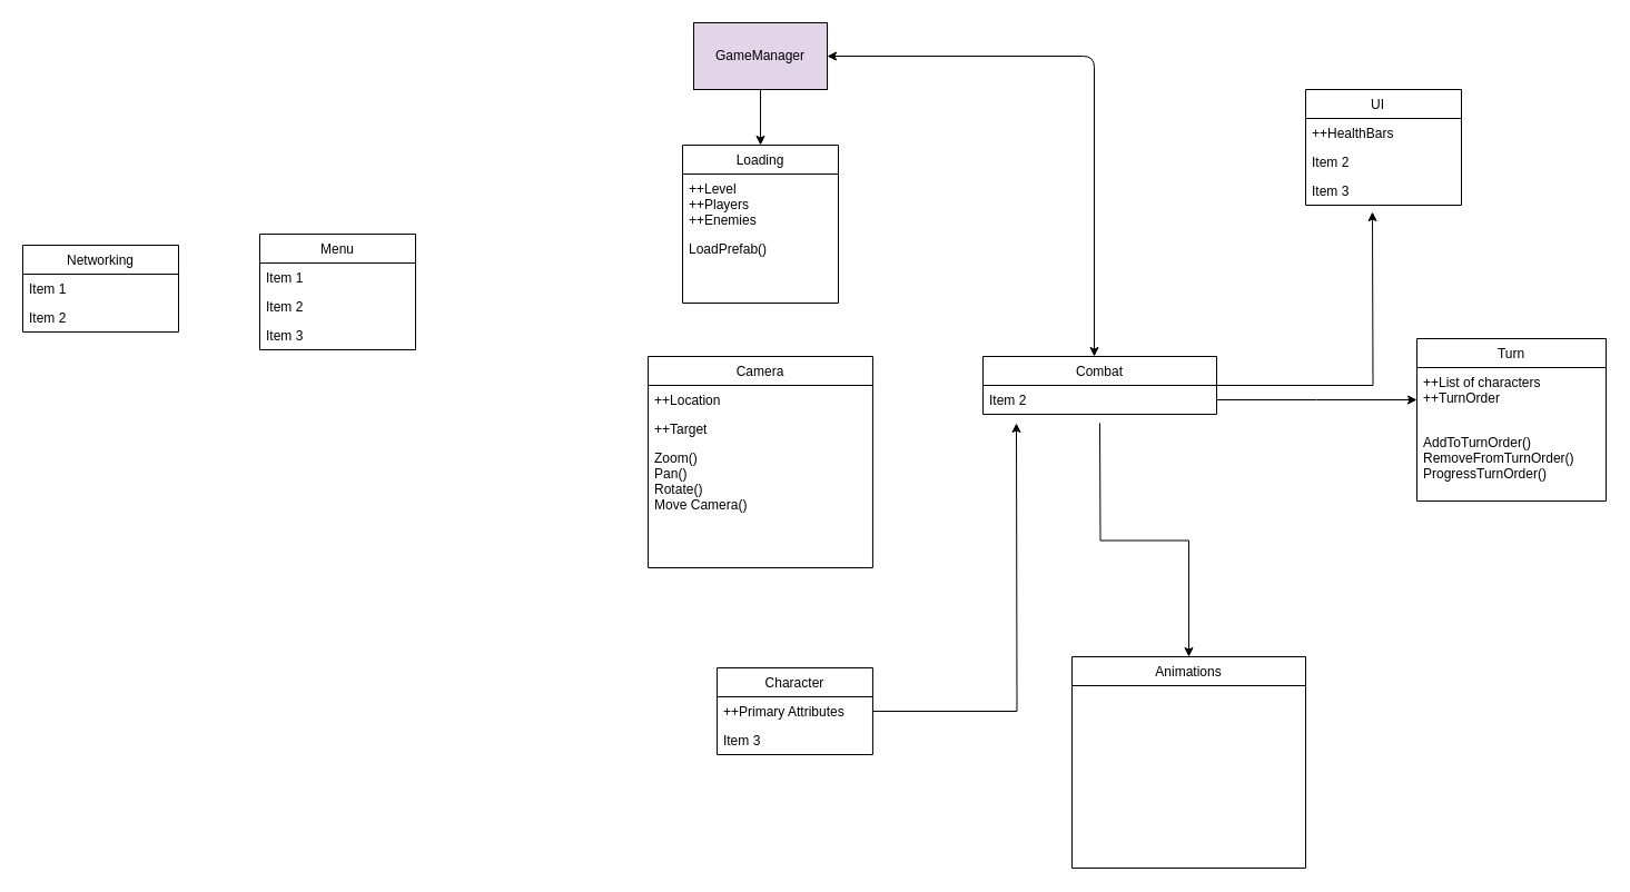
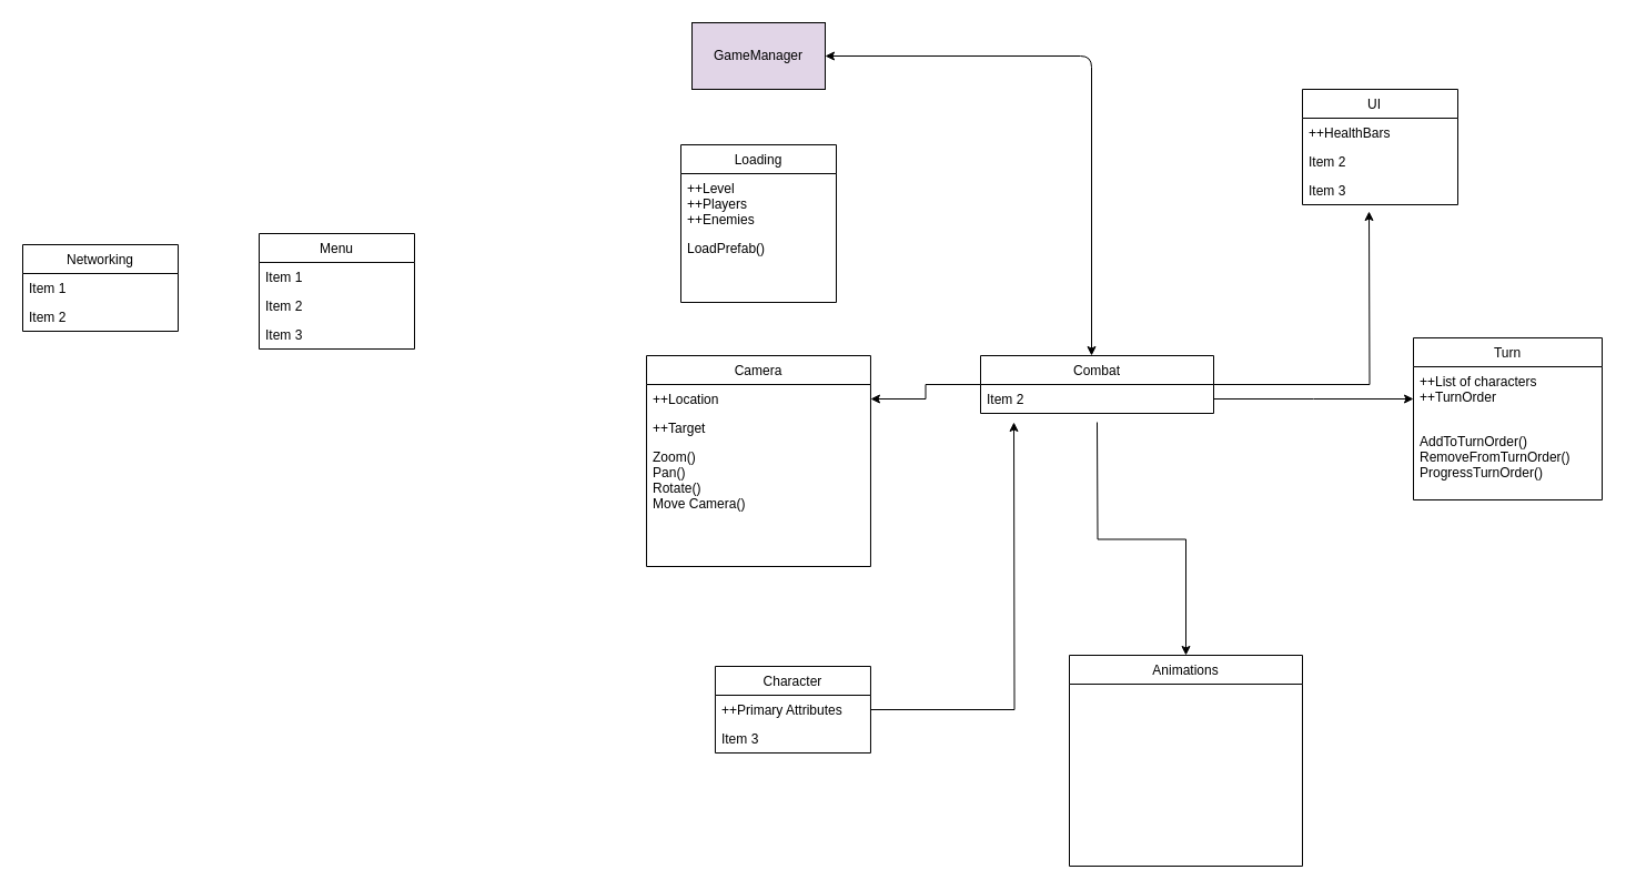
  <mxCell id="0" />
  <mxCell id="1" parent="0" />
  <mxCell id="2" value="Camera" style="swimlane;fontStyle=0;childLayout=stackLayout;horizontal=1;startSize=26;horizontalStack=0;resizeParent=1;resizeParentMax=0;resizeLast=0;collapsible=1;marginBottom=0;" parent="1" vertex="1"><mxGeometry x="582.04" y="320" width="201.92" height="190" as="geometry" /></mxCell>
  <mxCell id="3" value="++Location" style="text;strokeColor=none;fillColor=none;align=left;verticalAlign=top;spacingLeft=4;spacingRight=4;overflow=hidden;rotatable=0;points=[[0,0.5],[1,0.5]];portConstraint=eastwest;" parent="2" vertex="1"><mxGeometry y="26" width="201.92" height="26" as="geometry" /></mxCell>
  <mxCell id="4" value="++Target" style="text;strokeColor=none;fillColor=none;align=left;verticalAlign=top;spacingLeft=4;spacingRight=4;overflow=hidden;rotatable=0;points=[[0,0.5],[1,0.5]];portConstraint=eastwest;" parent="2" vertex="1"><mxGeometry y="52" width="201.92" height="26" as="geometry" /></mxCell>
  <mxCell id="5" value="Zoom()&#10;Pan()&#10;Rotate()&#10;Move Camera()" style="text;strokeColor=none;fillColor=none;align=left;verticalAlign=top;spacingLeft=4;spacingRight=4;overflow=hidden;rotatable=0;points=[[0,0.5],[1,0.5]];portConstraint=eastwest;" parent="2" vertex="1"><mxGeometry y="78" width="201.92" height="112" as="geometry" /></mxCell>
- <mxCell id="6" style="edgeStyle=orthogonalEdgeStyle;rounded=0;orthogonalLoop=1;jettySize=auto;html=1;entryX=0.5;entryY=0;entryDx=0;entryDy=0;" parent="1" source="7" target="34" edge="1"><mxGeometry relative="1" as="geometry" /></mxCell>
  <mxCell id="7" value="GameManager" style="rounded=0;whiteSpace=wrap;html=1;fillColor=#e1d5e7;" parent="1" vertex="1"><mxGeometry x="623" y="20" width="120" height="60" as="geometry" /></mxCell>
  <mxCell id="8" style="edgeStyle=orthogonalEdgeStyle;rounded=0;orthogonalLoop=1;jettySize=auto;html=1;entryX=0.5;entryY=0;entryDx=0;entryDy=0;" parent="1" target="9" edge="1"><mxGeometry relative="1" as="geometry"><mxPoint x="988" y="380" as="sourcePoint" /></mxGeometry></mxCell>
  <mxCell id="9" value="Animations" style="swimlane;fontStyle=0;childLayout=stackLayout;horizontal=1;startSize=26;horizontalStack=0;resizeParent=1;resizeParentMax=0;resizeLast=0;collapsible=1;marginBottom=0;" parent="1" vertex="1"><mxGeometry x="963" y="590" width="210" height="190" as="geometry" /></mxCell>
+ <mxCell id="10" style="edgeStyle=orthogonalEdgeStyle;rounded=0;orthogonalLoop=1;jettySize=auto;html=1;entryX=1;entryY=0.5;entryDx=0;entryDy=0;" parent="1" source="12" target="3" edge="1"><mxGeometry relative="1" as="geometry" /></mxCell>
  <mxCell id="11" style="edgeStyle=orthogonalEdgeStyle;rounded=0;orthogonalLoop=1;jettySize=auto;html=1;" parent="1" source="12" edge="1"><mxGeometry relative="1" as="geometry"><mxPoint x="1233" y="190" as="targetPoint" /></mxGeometry></mxCell>
  <mxCell id="12" value="Combat" style="swimlane;fontStyle=0;childLayout=stackLayout;horizontal=1;startSize=26;horizontalStack=0;resizeParent=1;resizeParentMax=0;resizeLast=0;collapsible=1;marginBottom=0;" parent="1" vertex="1"><mxGeometry x="883" y="320" width="210" height="52" as="geometry" /></mxCell>
  <mxCell id="13" value="Item 2" style="text;strokeColor=none;fillColor=none;align=left;verticalAlign=top;spacingLeft=4;spacingRight=4;overflow=hidden;rotatable=0;points=[[0,0.5],[1,0.5]];portConstraint=eastwest;" parent="12" vertex="1"><mxGeometry y="26" width="210" height="26" as="geometry" /></mxCell>
  <mxCell id="14" style="edgeStyle=orthogonalEdgeStyle;rounded=0;orthogonalLoop=1;jettySize=auto;html=1;" parent="1" source="13" edge="1"><mxGeometry relative="1" as="geometry"><mxPoint x="1273" y="359" as="targetPoint" /></mxGeometry></mxCell>
  <mxCell id="15" value="Turn" style="swimlane;fontStyle=0;childLayout=stackLayout;horizontal=1;startSize=26;horizontalStack=0;resizeParent=1;resizeParentMax=0;resizeLast=0;collapsible=1;marginBottom=0;" parent="1" vertex="1"><mxGeometry x="1273" y="304" width="170" height="146" as="geometry" /></mxCell>
  <mxCell id="16" value="++List of characters&#10;++TurnOrder" style="text;strokeColor=none;fillColor=none;align=left;verticalAlign=top;spacingLeft=4;spacingRight=4;overflow=hidden;rotatable=0;points=[[0,0.5],[1,0.5]];portConstraint=eastwest;" parent="15" vertex="1"><mxGeometry y="26" width="170" height="54" as="geometry" /></mxCell>
  <mxCell id="17" value="AddToTurnOrder()&#10;RemoveFromTurnOrder()&#10;ProgressTurnOrder()&#10;" style="text;strokeColor=none;fillColor=none;align=left;verticalAlign=top;spacingLeft=4;spacingRight=4;overflow=hidden;rotatable=0;points=[[0,0.5],[1,0.5]];portConstraint=eastwest;" parent="15" vertex="1"><mxGeometry y="80" width="170" height="66" as="geometry" /></mxCell>
  <mxCell id="18" value="" style="endArrow=classic;startArrow=classic;html=1;" parent="1" edge="1"><mxGeometry width="50" height="50" relative="1" as="geometry"><mxPoint x="983" y="320" as="sourcePoint" /><mxPoint x="743" y="50" as="targetPoint" /><Array as="points"><mxPoint x="983" y="50" /></Array></mxGeometry></mxCell>
  <mxCell id="19" style="edgeStyle=orthogonalEdgeStyle;rounded=0;orthogonalLoop=1;jettySize=auto;html=1;" parent="1" source="20" edge="1"><mxGeometry relative="1" as="geometry"><mxPoint x="913" y="380" as="targetPoint" /></mxGeometry></mxCell>
  <mxCell id="20" value="Character" style="swimlane;fontStyle=0;childLayout=stackLayout;horizontal=1;startSize=26;horizontalStack=0;resizeParent=1;resizeParentMax=0;resizeLast=0;collapsible=1;marginBottom=0;" parent="1" vertex="1"><mxGeometry x="643.96" y="600" width="140" height="78" as="geometry" /></mxCell>
  <mxCell id="21" value="++Primary Attributes" style="text;strokeColor=none;fillColor=none;align=left;verticalAlign=top;spacingLeft=4;spacingRight=4;overflow=hidden;rotatable=0;points=[[0,0.5],[1,0.5]];portConstraint=eastwest;" parent="20" vertex="1"><mxGeometry y="26" width="140" height="26" as="geometry" /></mxCell>
  <mxCell id="22" value="Item 3" style="text;strokeColor=none;fillColor=none;align=left;verticalAlign=top;spacingLeft=4;spacingRight=4;overflow=hidden;rotatable=0;points=[[0,0.5],[1,0.5]];portConstraint=eastwest;" parent="20" vertex="1"><mxGeometry y="52" width="140" height="26" as="geometry" /></mxCell>
  <mxCell id="23" value="UI   " style="swimlane;fontStyle=0;childLayout=stackLayout;horizontal=1;startSize=26;horizontalStack=0;resizeParent=1;resizeParentMax=0;resizeLast=0;collapsible=1;marginBottom=0;" parent="1" vertex="1"><mxGeometry x="1173" y="80" width="140" height="104" as="geometry" /></mxCell>
  <mxCell id="24" value="++HealthBars" style="text;strokeColor=none;fillColor=none;align=left;verticalAlign=top;spacingLeft=4;spacingRight=4;overflow=hidden;rotatable=0;points=[[0,0.5],[1,0.5]];portConstraint=eastwest;" parent="23" vertex="1"><mxGeometry y="26" width="140" height="26" as="geometry" /></mxCell>
  <mxCell id="25" value="Item 2" style="text;strokeColor=none;fillColor=none;align=left;verticalAlign=top;spacingLeft=4;spacingRight=4;overflow=hidden;rotatable=0;points=[[0,0.5],[1,0.5]];portConstraint=eastwest;" parent="23" vertex="1"><mxGeometry y="52" width="140" height="26" as="geometry" /></mxCell>
  <mxCell id="26" value="Item 3" style="text;strokeColor=none;fillColor=none;align=left;verticalAlign=top;spacingLeft=4;spacingRight=4;overflow=hidden;rotatable=0;points=[[0,0.5],[1,0.5]];portConstraint=eastwest;" parent="23" vertex="1"><mxGeometry y="78" width="140" height="26" as="geometry" /></mxCell>
  <mxCell id="27" value="Networking" style="swimlane;fontStyle=0;childLayout=stackLayout;horizontal=1;startSize=26;horizontalStack=0;resizeParent=1;resizeParentMax=0;resizeLast=0;collapsible=1;marginBottom=0;" parent="1" vertex="1"><mxGeometry x="20" y="220" width="140" height="78" as="geometry" /></mxCell>
  <mxCell id="28" value="Item 1" style="text;strokeColor=none;fillColor=none;align=left;verticalAlign=top;spacingLeft=4;spacingRight=4;overflow=hidden;rotatable=0;points=[[0,0.5],[1,0.5]];portConstraint=eastwest;" parent="27" vertex="1"><mxGeometry y="26" width="140" height="26" as="geometry" /></mxCell>
  <mxCell id="29" value="Item 2" style="text;strokeColor=none;fillColor=none;align=left;verticalAlign=top;spacingLeft=4;spacingRight=4;overflow=hidden;rotatable=0;points=[[0,0.5],[1,0.5]];portConstraint=eastwest;" parent="27" vertex="1"><mxGeometry y="52" width="140" height="26" as="geometry" /></mxCell>
  <mxCell id="30" value="Menu" style="swimlane;fontStyle=0;childLayout=stackLayout;horizontal=1;startSize=26;horizontalStack=0;resizeParent=1;resizeParentMax=0;resizeLast=0;collapsible=1;marginBottom=0;" parent="1" vertex="1"><mxGeometry x="233" y="210" width="140" height="104" as="geometry" /></mxCell>
  <mxCell id="31" value="Item 1" style="text;strokeColor=none;fillColor=none;align=left;verticalAlign=top;spacingLeft=4;spacingRight=4;overflow=hidden;rotatable=0;points=[[0,0.5],[1,0.5]];portConstraint=eastwest;" parent="30" vertex="1"><mxGeometry y="26" width="140" height="26" as="geometry" /></mxCell>
  <mxCell id="32" value="Item 2" style="text;strokeColor=none;fillColor=none;align=left;verticalAlign=top;spacingLeft=4;spacingRight=4;overflow=hidden;rotatable=0;points=[[0,0.5],[1,0.5]];portConstraint=eastwest;" parent="30" vertex="1"><mxGeometry y="52" width="140" height="26" as="geometry" /></mxCell>
  <mxCell id="33" value="Item 3" style="text;strokeColor=none;fillColor=none;align=left;verticalAlign=top;spacingLeft=4;spacingRight=4;overflow=hidden;rotatable=0;points=[[0,0.5],[1,0.5]];portConstraint=eastwest;" parent="30" vertex="1"><mxGeometry y="78" width="140" height="26" as="geometry" /></mxCell>
  <mxCell id="34" value="Loading" style="swimlane;fontStyle=0;childLayout=stackLayout;horizontal=1;startSize=26;horizontalStack=0;resizeParent=1;resizeParentMax=0;resizeLast=0;collapsible=1;marginBottom=0;" parent="1" vertex="1"><mxGeometry x="613" y="130" width="140" height="142" as="geometry" /></mxCell>
  <mxCell id="35" value="++Level&#10;++Players&#10;++Enemies" style="text;strokeColor=none;fillColor=none;align=left;verticalAlign=top;spacingLeft=4;spacingRight=4;overflow=hidden;rotatable=0;points=[[0,0.5],[1,0.5]];portConstraint=eastwest;" parent="34" vertex="1"><mxGeometry y="26" width="140" height="54" as="geometry" /></mxCell>
  <mxCell id="36" value="LoadPrefab()" style="text;strokeColor=none;fillColor=none;align=left;verticalAlign=top;spacingLeft=4;spacingRight=4;overflow=hidden;rotatable=0;points=[[0,0.5],[1,0.5]];portConstraint=eastwest;" parent="34" vertex="1"><mxGeometry y="80" width="140" height="62" as="geometry" /></mxCell>
